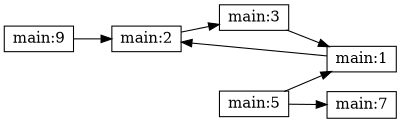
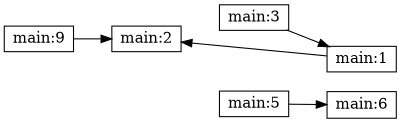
  digraph {
    rankdir=LR
    node [shape=record]
    n1 [height=.1 label="main:9" width=.1]
    "main:2" [height=.1 width=.1]
    "main:3" [height=.1 width=.1]
    "main:1" [height=.1 width=.1]
    "main:5" [height=.1 width=.1]
-   "main:6" [height=.1 width=.1 label="main:7"]
+   "main:6" [height=.1 width=.1]
    n1 -> "main:2"
-   "main:2" -> "main:3"
    "main:3" -> "main:1"
    "main:1" -> "main:2"
-   "main:5" -> "main:1"
    "main:5" -> "main:6"
  }
